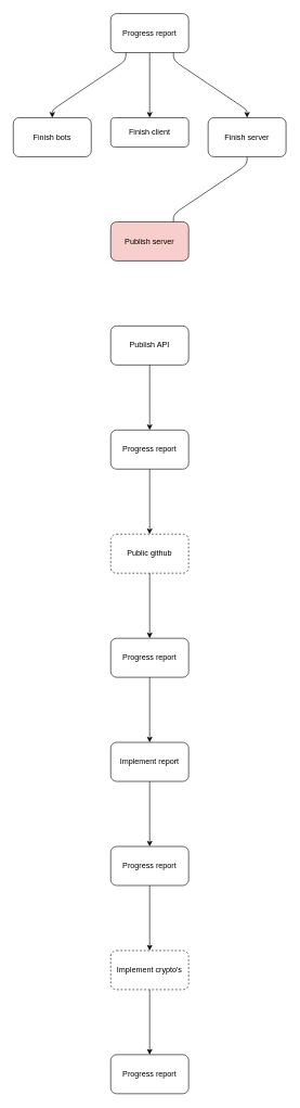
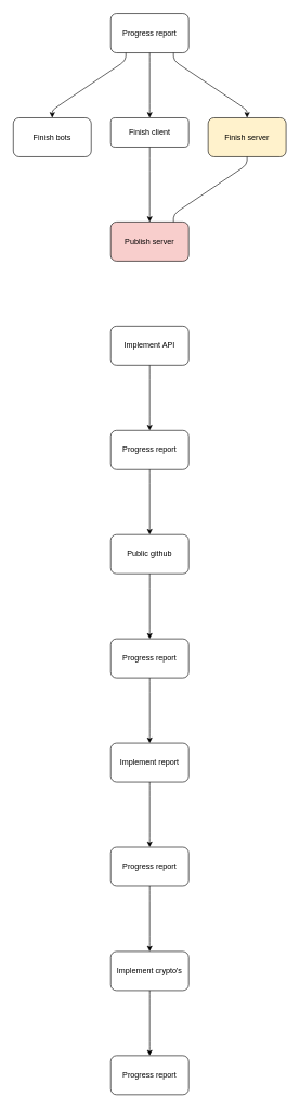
  <mxCell id="0" />
  <mxCell id="1" parent="0" />
  <mxCell id="2" value="Progress report" style="rounded=1;whiteSpace=wrap;html=1;" vertex="1" parent="1"><mxGeometry x="170" width="120" height="60" as="geometry" y="20" /></mxCell>
  <mxCell id="3" value="Finish client" style="rounded=1;whiteSpace=wrap;html=1;" vertex="1" parent="1"><mxGeometry x="170" y="180" width="120" height="45" as="geometry" /></mxCell>
  <mxCell id="4" value="Finish bots" style="rounded=1;whiteSpace=wrap;html=1;" vertex="1" parent="1"><mxGeometry y="180" width="120" height="60" as="geometry" x="20" /></mxCell>
- <mxCell id="5" value="Finish server" style="rounded=1;whiteSpace=wrap;html=1;" vertex="1" parent="1"><mxGeometry x="320" y="180" width="120" height="60" as="geometry" /></mxCell>
+ <mxCell id="5" value="Finish server" style="rounded=1;whiteSpace=wrap;html=1;fillColor=#fff2cc;" vertex="1" parent="1"><mxGeometry x="320" y="180" width="120" height="60" as="geometry" /></mxCell>
  <mxCell id="6" value="Publish server" style="rounded=1;whiteSpace=wrap;html=1;fillColor=#f8cecc;" vertex="1" parent="1"><mxGeometry x="170" y="340" width="120" height="60" as="geometry" /></mxCell>
- <mxCell id="7" value="Publish API" style="rounded=1;whiteSpace=wrap;html=1;" vertex="1" parent="1"><mxGeometry x="170" y="500" width="120" height="60" as="geometry" /></mxCell>
- <mxCell id="8" value="Public github" style="rounded=1;whiteSpace=wrap;html=1;dashed=1;" vertex="1" parent="1"><mxGeometry x="170" y="820" width="120" height="60" as="geometry" /></mxCell>
+ <mxCell id="7" value="Implement API" style="rounded=1;whiteSpace=wrap;html=1;" vertex="1" parent="1"><mxGeometry x="170" y="500" width="120" height="60" as="geometry" /></mxCell>
+ <mxCell id="8" value="Public github" style="rounded=1;whiteSpace=wrap;html=1;" vertex="1" parent="1"><mxGeometry x="170" y="820" width="120" height="60" as="geometry" /></mxCell>
  <mxCell id="9" value="Implement report" style="rounded=1;whiteSpace=wrap;html=1;" vertex="1" parent="1"><mxGeometry x="170" y="1140" width="120" height="60" as="geometry" /></mxCell>
- <mxCell id="10" value="Implement crypto's" style="rounded=1;whiteSpace=wrap;html=1;dashed=1;" vertex="1" parent="1"><mxGeometry x="170" y="1460" width="120" height="60" as="geometry" /></mxCell>
+ <mxCell id="10" value="Implement crypto's" style="rounded=1;whiteSpace=wrap;html=1;" vertex="1" parent="1"><mxGeometry x="170" y="1460" width="120" height="60" as="geometry" /></mxCell>
  <mxCell id="11" value="" style="endArrow=classic;html=1;noEdgeStyle=1;orthogonal=1;" edge="1" parent="1" source="2" target="4"><mxGeometry width="50" height="50" relative="1" as="geometry"><mxPoint x="420" y="540" as="sourcePoint" /><mxPoint x="470" y="490" as="targetPoint" /><Array as="points"><mxPoint x="193.333" y="92" /><mxPoint x="80" y="168" /></Array></mxGeometry></mxCell>
  <mxCell id="12" value="" style="endArrow=classic;html=1;noEdgeStyle=1;orthogonal=1;" edge="1" parent="1" source="2" target="3"><mxGeometry width="50" height="50" relative="1" as="geometry"><mxPoint x="420" y="540" as="sourcePoint" /><mxPoint x="470" y="490" as="targetPoint" /><Array as="points"><mxPoint x="230" y="94" /><mxPoint x="230" y="168" /></Array></mxGeometry></mxCell>
  <mxCell id="13" value="" style="endArrow=classic;html=1;noEdgeStyle=1;orthogonal=1;" edge="1" parent="1" source="2" target="5"><mxGeometry width="50" height="50" relative="1" as="geometry"><mxPoint x="420" y="540" as="sourcePoint" /><mxPoint x="470" y="490" as="targetPoint" /><Array as="points"><mxPoint x="266.667" y="92" /><mxPoint x="380" y="168" /></Array></mxGeometry></mxCell>
+ <mxCell id="14" value="" style="endArrow=classic;html=1;noEdgeStyle=1;orthogonal=1;" edge="1" parent="1" source="3" target="6"><mxGeometry width="50" height="50" relative="1" as="geometry"><mxPoint x="420" y="540" as="sourcePoint" /><mxPoint x="470" y="490" as="targetPoint" /><Array as="points"><mxPoint x="230" y="252" /><mxPoint x="230" y="326" /></Array></mxGeometry></mxCell>
  <mxCell id="15" value="" style="endArrow=none;html=1;noEdgeStyle=1;orthogonal=1;" edge="1" parent="1" source="5" target="6"><mxGeometry width="50" height="50" relative="1" as="geometry"><mxPoint x="420" y="540" as="sourcePoint" /><mxPoint x="470" y="490" as="targetPoint" /><Array as="points"><mxPoint x="380" y="252" /><mxPoint x="266.667" y="328" /></Array></mxGeometry></mxCell>
  <mxCell id="16" value="Progress report" style="rounded=1;whiteSpace=wrap;html=1;" vertex="1" parent="1"><mxGeometry x="170" y="980" width="120" height="60" as="geometry" /></mxCell>
  <mxCell id="17" value="Progress report" style="rounded=1;whiteSpace=wrap;html=1;" vertex="1" parent="1"><mxGeometry x="170" y="1300" width="120" height="60" as="geometry" /></mxCell>
  <mxCell id="18" value="Progress report" style="rounded=1;whiteSpace=wrap;html=1;" vertex="1" parent="1"><mxGeometry x="170" y="660" width="120" height="60" as="geometry" /></mxCell>
  <mxCell id="19" value="Progress report" style="rounded=1;whiteSpace=wrap;html=1;" vertex="1" parent="1"><mxGeometry x="170" y="1620" width="120" height="60" as="geometry" /></mxCell>
  <mxCell id="20" value="" style="endArrow=classic;html=1;noEdgeStyle=1;orthogonal=1;" edge="1" parent="1" source="7" target="18"><mxGeometry width="50" height="50" relative="1" as="geometry"><mxPoint x="420" y="740" as="sourcePoint" /><mxPoint x="470" y="690" as="targetPoint" /><Array as="points"><mxPoint x="230" y="572" /><mxPoint x="230" y="648" /></Array></mxGeometry></mxCell>
  <mxCell id="21" value="" style="endArrow=classic;html=1;noEdgeStyle=1;orthogonal=1;" edge="1" parent="1" source="18" target="8"><mxGeometry width="50" height="50" relative="1" as="geometry"><mxPoint x="420" y="740" as="sourcePoint" /><mxPoint x="470" y="690" as="targetPoint" /><Array as="points"><mxPoint x="230" y="732" /><mxPoint x="230" y="808" /></Array></mxGeometry></mxCell>
  <mxCell id="22" value="" style="endArrow=classic;html=1;noEdgeStyle=1;orthogonal=1;" edge="1" parent="1" source="8" target="16"><mxGeometry width="50" height="50" relative="1" as="geometry"><mxPoint x="420" y="740" as="sourcePoint" /><mxPoint x="470" y="690" as="targetPoint" /><Array as="points"><mxPoint x="230" y="892" /><mxPoint x="230" y="968" /></Array></mxGeometry></mxCell>
  <mxCell id="23" value="" style="endArrow=classic;html=1;noEdgeStyle=1;orthogonal=1;" edge="1" parent="1" source="16" target="9"><mxGeometry width="50" height="50" relative="1" as="geometry"><mxPoint x="420" y="740" as="sourcePoint" /><mxPoint x="470" y="690" as="targetPoint" /><Array as="points"><mxPoint x="230" y="1052" /><mxPoint x="230" y="1128" /></Array></mxGeometry></mxCell>
  <mxCell id="24" value="" style="endArrow=classic;html=1;noEdgeStyle=1;orthogonal=1;" edge="1" parent="1" source="9" target="17"><mxGeometry width="50" height="50" relative="1" as="geometry"><mxPoint x="420" y="740" as="sourcePoint" /><mxPoint x="470" y="690" as="targetPoint" /><Array as="points"><mxPoint x="230" y="1212" /><mxPoint x="230" y="1288" /></Array></mxGeometry></mxCell>
  <mxCell id="25" value="" style="endArrow=classic;html=1;noEdgeStyle=1;orthogonal=1;" edge="1" parent="1" source="17" target="10"><mxGeometry width="50" height="50" relative="1" as="geometry"><mxPoint x="420" y="740" as="sourcePoint" /><mxPoint x="470" y="690" as="targetPoint" /><Array as="points"><mxPoint x="230" y="1372" /><mxPoint x="230" y="1448" /></Array></mxGeometry></mxCell>
  <mxCell id="26" value="" style="endArrow=classic;html=1;noEdgeStyle=1;orthogonal=1;" edge="1" parent="1" source="10" target="19"><mxGeometry width="50" height="50" relative="1" as="geometry"><mxPoint x="420" y="740" as="sourcePoint" /><mxPoint x="470" y="690" as="targetPoint" /><Array as="points"><mxPoint x="230" y="1532" /><mxPoint x="230" y="1608" /></Array></mxGeometry></mxCell>
